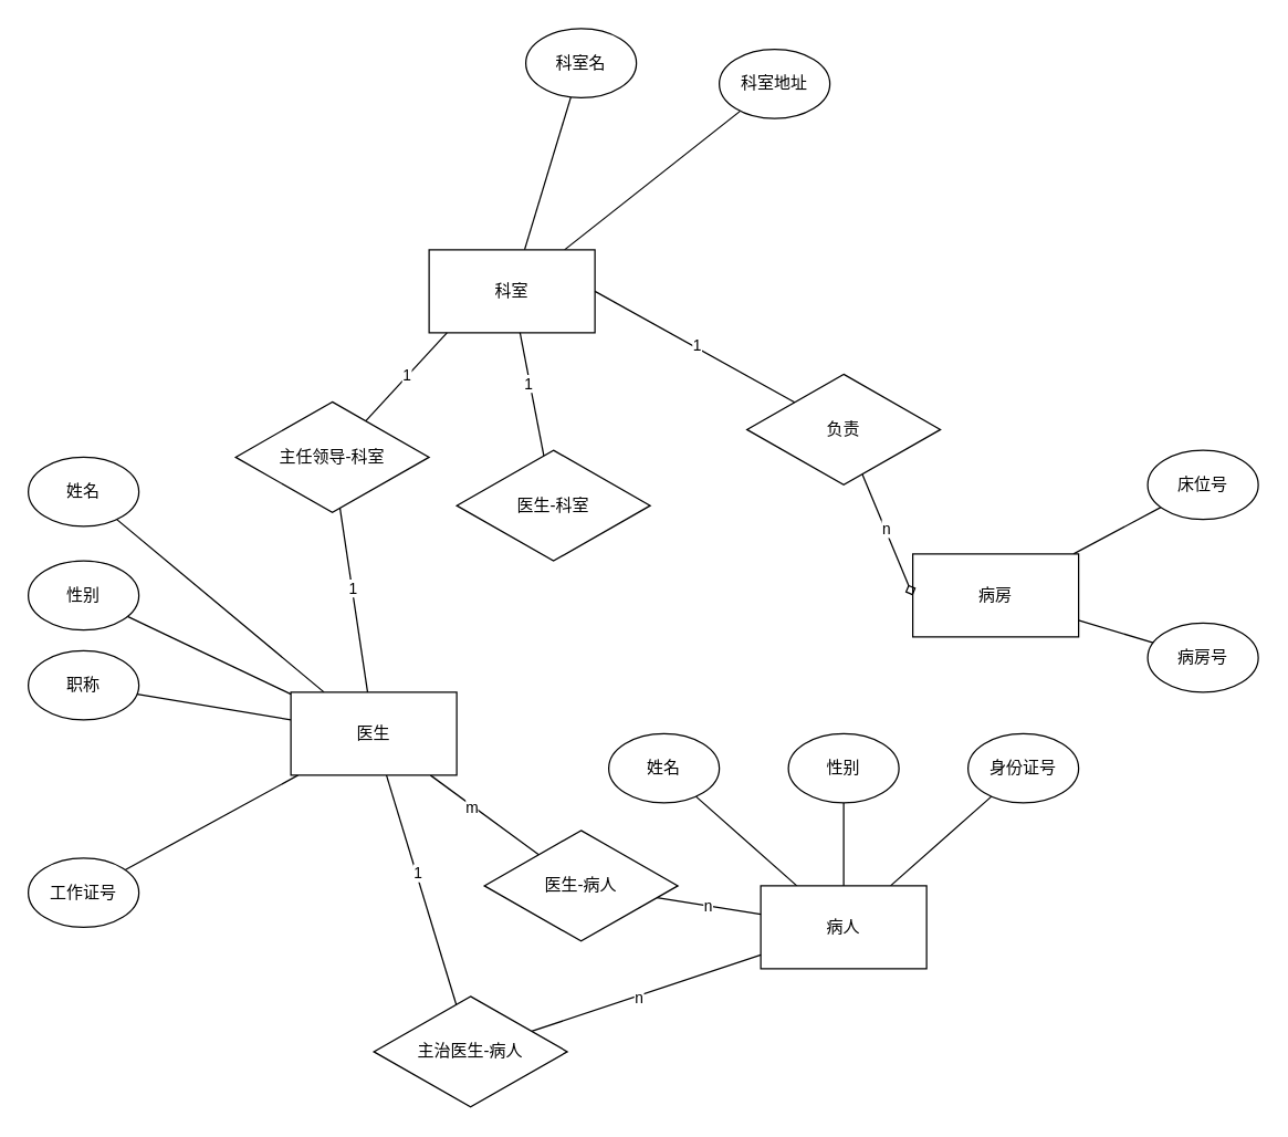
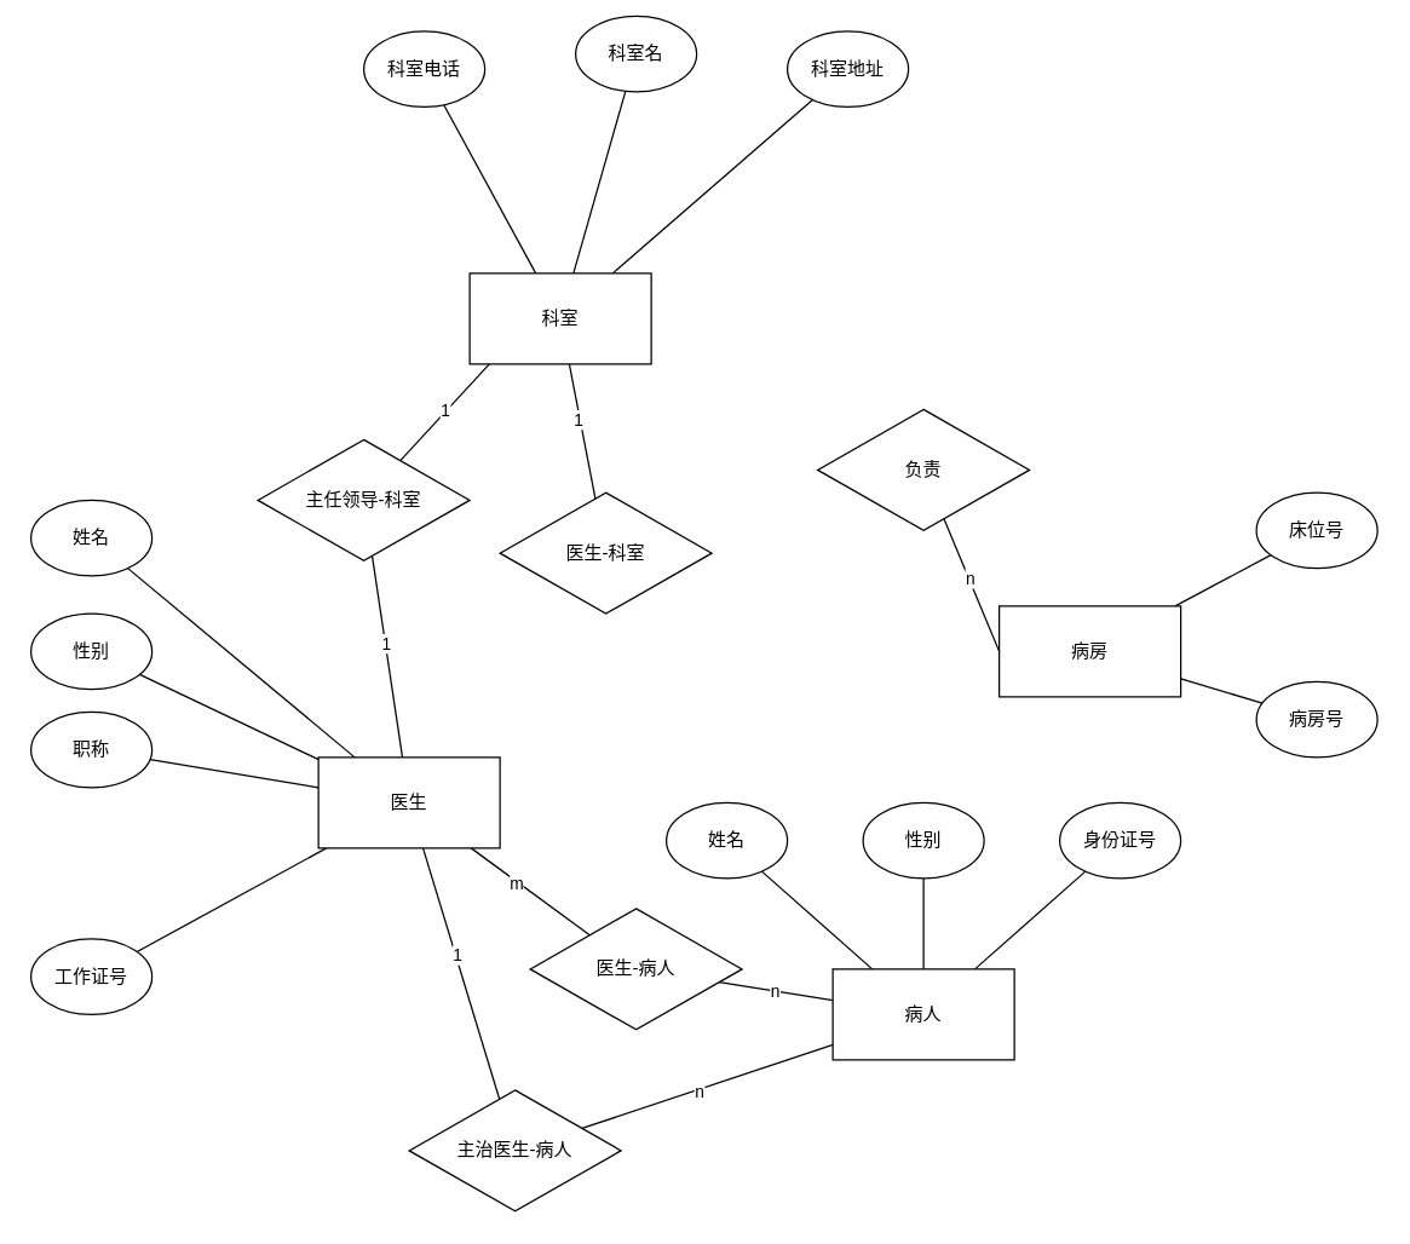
  <mxCell id="0" />
  <mxCell id="1" parent="0" />
  <mxCell id="2" style="edgeStyle=none;html=1;endArrow=none;endFill=0;" parent="1" source="5" target="6" edge="1"><mxGeometry relative="1" as="geometry" /></mxCell>
+ <mxCell id="3" style="edgeStyle=none;html=1;endArrow=none;endFill=0;" parent="1" source="5" target="8" edge="1"><mxGeometry relative="1" as="geometry" /></mxCell>
  <mxCell id="4" style="edgeStyle=none;html=1;endArrow=none;endFill=0;" parent="1" source="5" target="7" edge="1"><mxGeometry relative="1" as="geometry" /></mxCell>
  <mxCell id="5" value="科室" style="whiteSpace=wrap;html=1;" parent="1" vertex="1"><mxGeometry x="310" y="180" width="120" height="60" as="geometry" /></mxCell>
- <mxCell id="6" value="科室名" style="ellipse;whiteSpace=wrap;html=1;" parent="1" vertex="1"><mxGeometry x="380" y="20" width="80" height="50" as="geometry" /></mxCell>
- <mxCell id="7" value="科室地址" style="ellipse;whiteSpace=wrap;html=1;" parent="1" vertex="1"><mxGeometry x="520" y="35" width="80" height="50" as="geometry" /></mxCell>
+ <mxCell id="6" value="科室名" style="ellipse;whiteSpace=wrap;html=1;" parent="1" vertex="1"><mxGeometry x="380" y="10" width="80" height="50" as="geometry" /></mxCell>
+ <mxCell id="7" value="科室地址" style="ellipse;whiteSpace=wrap;html=1;" parent="1" vertex="1"><mxGeometry x="520" y="20" width="80" height="50" as="geometry" /></mxCell>
+ <mxCell id="8" value="科室电话&lt;br&gt;" style="ellipse;whiteSpace=wrap;html=1;" parent="1" vertex="1"><mxGeometry x="240" y="20" width="80" height="50" as="geometry" /></mxCell>
  <mxCell id="9" style="edgeStyle=none;html=1;endArrow=none;endFill=0;" parent="1" source="11" target="12" edge="1"><mxGeometry relative="1" as="geometry" /></mxCell>
  <mxCell id="10" style="edgeStyle=none;html=1;endArrow=none;endFill=0;" parent="1" source="11" target="13" edge="1"><mxGeometry relative="1" as="geometry" /></mxCell>
  <mxCell id="11" value="病房" style="whiteSpace=wrap;html=1;" parent="1" vertex="1"><mxGeometry x="660" y="400" width="120" height="60" as="geometry" /></mxCell>
  <mxCell id="12" value="病房号" style="ellipse;whiteSpace=wrap;html=1;" parent="1" vertex="1"><mxGeometry x="830" y="450" width="80" height="50" as="geometry" /></mxCell>
  <mxCell id="13" value="床位号" style="ellipse;whiteSpace=wrap;html=1;" parent="1" vertex="1"><mxGeometry x="830" y="325" width="80" height="50" as="geometry" /></mxCell>
  <mxCell id="14" style="edgeStyle=none;html=1;endArrow=none;endFill=0;" parent="1" source="22" target="26" edge="1"><mxGeometry relative="1" as="geometry" /></mxCell>
  <mxCell id="15" style="edgeStyle=none;html=1;endArrow=none;endFill=0;" parent="1" source="22" target="24" edge="1"><mxGeometry relative="1" as="geometry" /></mxCell>
  <mxCell id="16" style="edgeStyle=none;html=1;endArrow=none;endFill=0;" parent="1" source="22" target="25" edge="1"><mxGeometry relative="1" as="geometry" /></mxCell>
  <mxCell id="17" style="edgeStyle=none;html=1;endArrow=none;endFill=0;" parent="1" source="22" target="23" edge="1"><mxGeometry relative="1" as="geometry" /></mxCell>
  <mxCell id="18" style="edgeStyle=none;html=1;endArrow=none;endFill=0;" edge="1" parent="1" source="22" target="48"><mxGeometry relative="1" as="geometry" /></mxCell>
  <mxCell id="19" value="m" style="edgeLabel;html=1;align=center;verticalAlign=middle;resizable=0;points=[];" vertex="1" connectable="0" parent="18"><mxGeometry x="-0.22" y="-1" relative="1" as="geometry"><mxPoint as="offset" /></mxGeometry></mxCell>
  <mxCell id="20" style="edgeStyle=none;html=1;endArrow=none;endFill=0;" edge="1" parent="1" source="22" target="51"><mxGeometry relative="1" as="geometry" /></mxCell>
  <mxCell id="21" value="1" style="edgeLabel;html=1;align=center;verticalAlign=middle;resizable=0;points=[];" vertex="1" connectable="0" parent="20"><mxGeometry x="0.023" y="-3" relative="1" as="geometry"><mxPoint x="-1" y="-16" as="offset" /></mxGeometry></mxCell>
  <mxCell id="22" value="医生" style="rounded=0;whiteSpace=wrap;html=1;" parent="1" vertex="1"><mxGeometry x="210" y="500" width="120" height="60" as="geometry" /></mxCell>
  <mxCell id="23" value="工作证号" style="ellipse;whiteSpace=wrap;html=1;" parent="1" vertex="1"><mxGeometry x="20" y="620" width="80" height="50" as="geometry" /></mxCell>
  <mxCell id="24" value="姓名" style="ellipse;whiteSpace=wrap;html=1;" parent="1" vertex="1"><mxGeometry x="20" y="330" width="80" height="50" as="geometry" /></mxCell>
  <mxCell id="25" value="职称" style="ellipse;whiteSpace=wrap;html=1;" parent="1" vertex="1"><mxGeometry x="20" y="470" width="80" height="50" as="geometry" /></mxCell>
  <mxCell id="26" value="性别" style="ellipse;whiteSpace=wrap;html=1;" parent="1" vertex="1"><mxGeometry x="20" y="405" width="80" height="50" as="geometry" /></mxCell>
  <mxCell id="27" style="edgeStyle=none;html=1;endArrow=none;endFill=0;" parent="1" source="30" target="31" edge="1"><mxGeometry relative="1" as="geometry" /></mxCell>
  <mxCell id="28" style="edgeStyle=none;html=1;endArrow=none;endFill=0;" parent="1" source="30" target="32" edge="1"><mxGeometry relative="1" as="geometry" /></mxCell>
  <mxCell id="29" style="edgeStyle=none;html=1;endArrow=none;endFill=0;" parent="1" source="30" target="33" edge="1"><mxGeometry relative="1" as="geometry" /></mxCell>
  <mxCell id="30" value="病人" style="whiteSpace=wrap;html=1;" parent="1" vertex="1"><mxGeometry x="550" y="640" width="120" height="60" as="geometry" /></mxCell>
  <mxCell id="31" value="姓名" style="ellipse;whiteSpace=wrap;html=1;" parent="1" vertex="1"><mxGeometry x="440" y="530" width="80" height="50" as="geometry" /></mxCell>
  <mxCell id="32" value="性别" style="ellipse;whiteSpace=wrap;html=1;" parent="1" vertex="1"><mxGeometry x="570" y="530" width="80" height="50" as="geometry" /></mxCell>
  <mxCell id="33" value="身份证号" style="ellipse;whiteSpace=wrap;html=1;" parent="1" vertex="1"><mxGeometry x="700" y="530" width="80" height="50" as="geometry" /></mxCell>
  <mxCell id="34" style="edgeStyle=none;html=1;endArrow=none;endFill=0;" parent="1" source="36" target="5" edge="1"><mxGeometry relative="1" as="geometry" /></mxCell>
  <mxCell id="35" value="1" style="edgeLabel;html=1;align=center;verticalAlign=middle;resizable=0;points=[];" vertex="1" connectable="0" parent="34"><mxGeometry x="0.194" y="1" relative="1" as="geometry"><mxPoint as="offset" /></mxGeometry></mxCell>
  <mxCell id="36" value="医生-科室" style="rhombus;whiteSpace=wrap;html=1;" parent="1" vertex="1"><mxGeometry x="330" y="325" width="140" height="80" as="geometry" /></mxCell>
  <mxCell id="37" style="edgeStyle=none;html=1;entryX=0.108;entryY=1;entryDx=0;entryDy=0;entryPerimeter=0;endArrow=none;endFill=0;" edge="1" parent="1" source="41" target="5"><mxGeometry relative="1" as="geometry" /></mxCell>
  <mxCell id="38" value="1" style="edgeLabel;html=1;align=center;verticalAlign=middle;resizable=0;points=[];" vertex="1" connectable="0" parent="37"><mxGeometry x="0.003" y="1" relative="1" as="geometry"><mxPoint as="offset" /></mxGeometry></mxCell>
  <mxCell id="39" style="html=1;endArrow=none;endFill=0;" edge="1" parent="1" source="41" target="22"><mxGeometry relative="1" as="geometry" /></mxCell>
  <mxCell id="40" value="1" style="edgeLabel;html=1;align=center;verticalAlign=middle;resizable=0;points=[];" vertex="1" connectable="0" parent="39"><mxGeometry x="-0.143" relative="1" as="geometry"><mxPoint as="offset" /></mxGeometry></mxCell>
  <mxCell id="41" value="主任领导-科室" style="rhombus;whiteSpace=wrap;html=1;" parent="1" vertex="1"><mxGeometry x="170" y="290" width="140" height="80" as="geometry" /></mxCell>
- <mxCell id="42" style="edgeStyle=none;html=1;entryX=0;entryY=0.5;entryDx=0;entryDy=0;endArrow=diamond;endFill=0;" edge="1" parent="1" source="44" target="11"><mxGeometry relative="1" as="geometry" /></mxCell>
+ <mxCell id="42" style="edgeStyle=none;html=1;entryX=0;entryY=0.5;entryDx=0;entryDy=0;endArrow=none;endFill=0;" edge="1" parent="1" source="44" target="11"><mxGeometry relative="1" as="geometry" /></mxCell>
  <mxCell id="43" value="n" style="edgeLabel;html=1;align=center;verticalAlign=middle;resizable=0;points=[];" vertex="1" connectable="0" parent="42"><mxGeometry x="-0.1" y="1" relative="1" as="geometry"><mxPoint as="offset" /></mxGeometry></mxCell>
  <mxCell id="44" value="负责" style="rhombus;whiteSpace=wrap;html=1;" vertex="1" parent="1"><mxGeometry x="540" y="270" width="140" height="80" as="geometry" /></mxCell>
- <mxCell id="45" style="edgeStyle=none;html=1;endArrow=none;endFill=0;entryX=1;entryY=0.5;entryDx=0;entryDy=0;" edge="1" parent="1" source="44" target="5"><mxGeometry relative="1" as="geometry"><mxPoint x="403.029" y="338.983" as="sourcePoint" /><mxPoint x="385.806" y="250" as="targetPoint" /></mxGeometry></mxCell>
- <mxCell id="46" value="1" style="edgeLabel;html=1;align=center;verticalAlign=middle;resizable=0;points=[];" vertex="1" connectable="0" parent="45"><mxGeometry x="-0.005" y="-2" relative="1" as="geometry"><mxPoint as="offset" /></mxGeometry></mxCell>
  <mxCell id="47" value="n" style="edgeStyle=none;html=1;endArrow=none;endFill=0;" edge="1" parent="1" source="48" target="30"><mxGeometry relative="1" as="geometry" /></mxCell>
  <mxCell id="48" value="医生-病人" style="rhombus;whiteSpace=wrap;html=1;" vertex="1" parent="1"><mxGeometry x="350" y="600" width="140" height="80" as="geometry" /></mxCell>
  <mxCell id="49" style="edgeStyle=none;html=1;endArrow=none;endFill=0;" edge="1" parent="1" source="51" target="30"><mxGeometry relative="1" as="geometry" /></mxCell>
  <mxCell id="50" value="n" style="edgeLabel;html=1;align=center;verticalAlign=middle;resizable=0;points=[];" vertex="1" connectable="0" parent="49"><mxGeometry x="-0.07" y="-1" relative="1" as="geometry"><mxPoint as="offset" /></mxGeometry></mxCell>
  <mxCell id="51" value="主治医生-病人" style="rhombus;whiteSpace=wrap;html=1;" vertex="1" parent="1"><mxGeometry x="270" y="720" width="140" height="80" as="geometry" /></mxCell>
